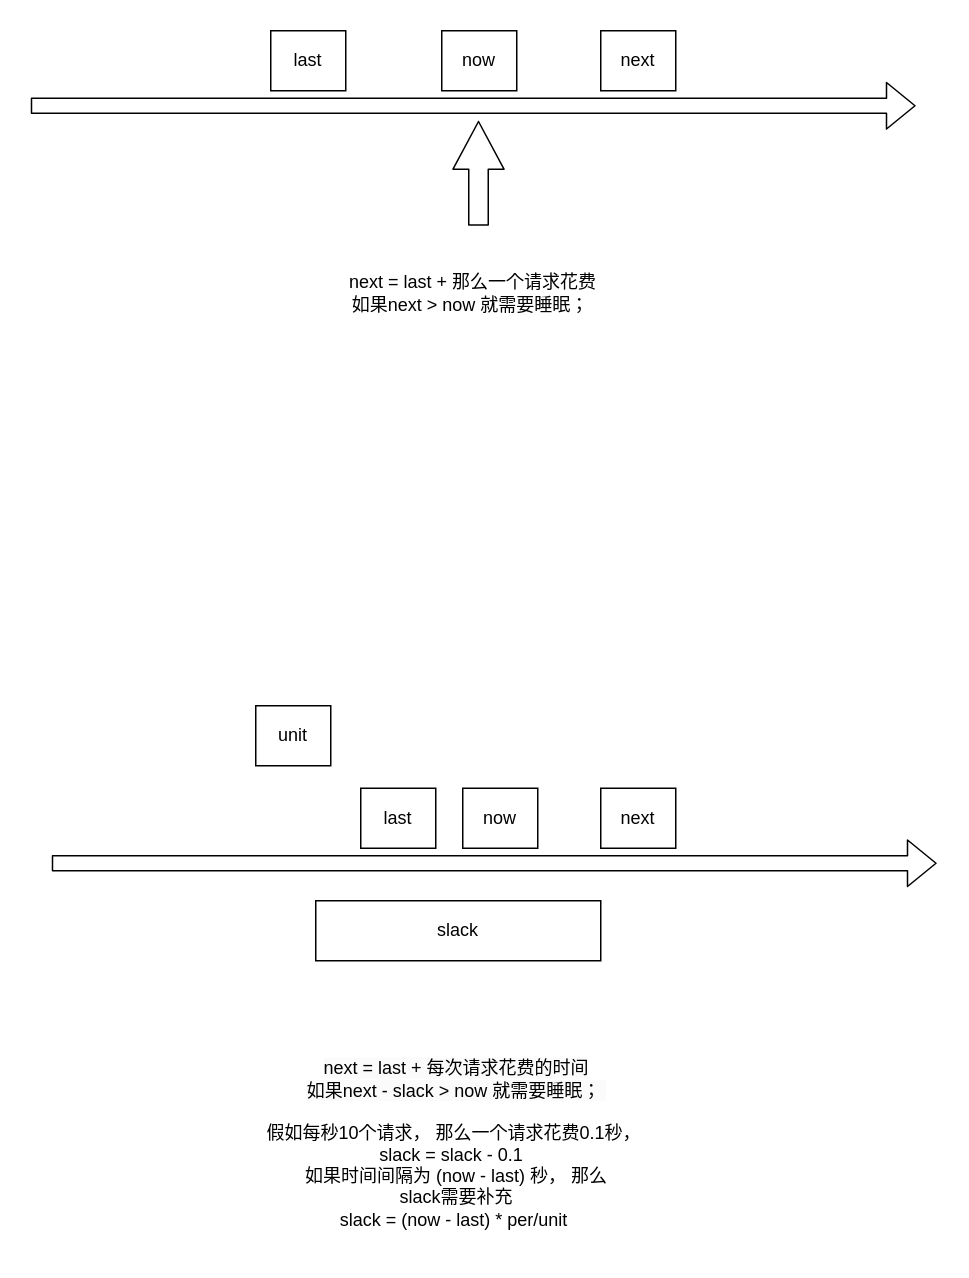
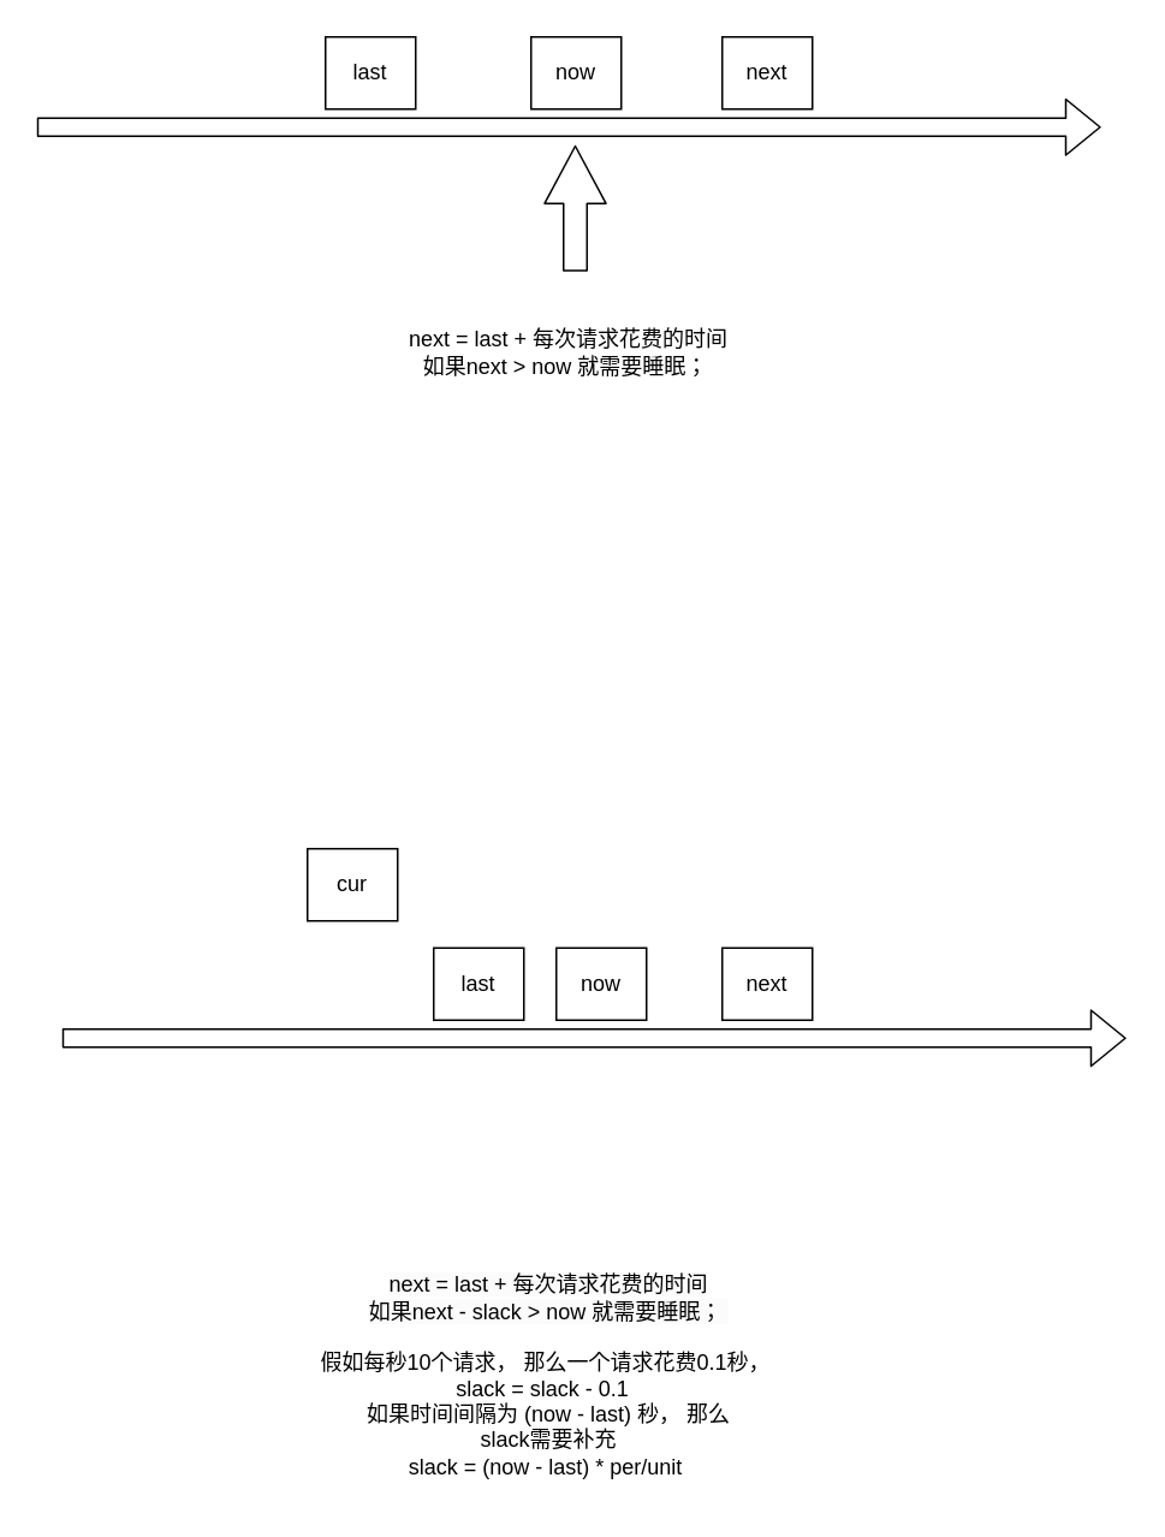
  <mxCell id="0" />
  <mxCell id="1" parent="0" />
  <mxCell id="2" value="" style="shape=flexArrow;endArrow=classic;html=1;" edge="1" parent="1"><mxGeometry width="50" height="50" relative="1" as="geometry"><mxPoint x="20" y="70" as="sourcePoint" /><mxPoint x="610" y="70" as="targetPoint" /></mxGeometry></mxCell>
  <mxCell id="3" value="now" style="rounded=0;whiteSpace=wrap;html=1;" vertex="1" parent="1"><mxGeometry x="294" y="20" width="50" height="40" as="geometry" /></mxCell>
  <mxCell id="4" value="next" style="rounded=0;whiteSpace=wrap;html=1;" vertex="1" parent="1"><mxGeometry x="400" y="20" width="50" height="40" as="geometry" /></mxCell>
  <mxCell id="5" value="" style="shape=flexArrow;endArrow=classic;html=1;width=13;endSize=10.27;" edge="1" parent="1"><mxGeometry width="50" height="50" relative="1" as="geometry"><mxPoint x="318.5" y="150" as="sourcePoint" /><mxPoint x="318.5" y="80" as="targetPoint" /></mxGeometry></mxCell>
  <mxCell id="6" value="" style="shape=flexArrow;endArrow=classic;html=1;" edge="1" parent="1"><mxGeometry width="50" height="50" relative="1" as="geometry"><mxPoint x="34" y="575" as="sourcePoint" /><mxPoint x="624" y="575" as="targetPoint" /></mxGeometry></mxCell>
  <mxCell id="7" value="now" style="rounded=0;whiteSpace=wrap;html=1;" vertex="1" parent="1"><mxGeometry x="308" y="525" width="50" height="40" as="geometry" /></mxCell>
  <mxCell id="8" value="next" style="rounded=0;whiteSpace=wrap;html=1;" vertex="1" parent="1"><mxGeometry x="400" y="525" width="50" height="40" as="geometry" /></mxCell>
- <mxCell id="9" value="slack" style="rounded=0;whiteSpace=wrap;html=1;" vertex="1" parent="1"><mxGeometry x="210" y="600" width="190" height="40" as="geometry" /></mxCell>
- <mxCell id="10" value="unit" style="rounded=0;whiteSpace=wrap;html=1;" vertex="1" parent="1"><mxGeometry x="170" y="470" width="50" height="40" as="geometry" /></mxCell>
- <mxCell id="11" value="next = last + 那么一个请求花费&lt;br&gt;如果next &amp;gt; now 就需要睡眠；&amp;nbsp;" style="text;html=1;strokeColor=none;fillColor=none;align=center;verticalAlign=middle;whiteSpace=wrap;rounded=0;" vertex="1" parent="1"><mxGeometry x="80" y="120" width="470" height="150" as="geometry" /></mxCell>
+ <mxCell id="10" value="cur" style="rounded=0;whiteSpace=wrap;html=1;" vertex="1" parent="1"><mxGeometry x="170" y="470" width="50" height="40" as="geometry" /></mxCell>
+ <mxCell id="11" value="next = last + 每次请求花费的时间&lt;br&gt;如果next &amp;gt; now 就需要睡眠；&amp;nbsp;" style="text;html=1;strokeColor=none;fillColor=none;align=center;verticalAlign=middle;whiteSpace=wrap;rounded=0;" vertex="1" parent="1"><mxGeometry x="80" y="120" width="470" height="150" as="geometry" /></mxCell>
  <mxCell id="12" value="&lt;br&gt;&lt;span style=&quot;color: rgb(0, 0, 0); font-family: Helvetica; font-size: 12px; font-style: normal; font-variant-ligatures: normal; font-variant-caps: normal; font-weight: 400; letter-spacing: normal; orphans: 2; text-align: center; text-indent: 0px; text-transform: none; widows: 2; word-spacing: 0px; -webkit-text-stroke-width: 0px; background-color: rgb(251, 251, 251); text-decoration-thickness: initial; text-decoration-style: initial; text-decoration-color: initial; float: none; display: inline !important;&quot;&gt;next = last + 每次请求花费的时间&lt;/span&gt;&lt;br style=&quot;border-color: var(--border-color); color: rgb(0, 0, 0); font-family: Helvetica; font-size: 12px; font-style: normal; font-variant-ligatures: normal; font-variant-caps: normal; font-weight: 400; letter-spacing: normal; orphans: 2; text-align: center; text-indent: 0px; text-transform: none; widows: 2; word-spacing: 0px; -webkit-text-stroke-width: 0px; background-color: rgb(251, 251, 251); text-decoration-thickness: initial; text-decoration-style: initial; text-decoration-color: initial;&quot;&gt;&lt;span style=&quot;color: rgb(0, 0, 0); font-family: Helvetica; font-size: 12px; font-style: normal; font-variant-ligatures: normal; font-variant-caps: normal; font-weight: 400; letter-spacing: normal; orphans: 2; text-align: center; text-indent: 0px; text-transform: none; widows: 2; word-spacing: 0px; -webkit-text-stroke-width: 0px; background-color: rgb(251, 251, 251); text-decoration-thickness: initial; text-decoration-style: initial; text-decoration-color: initial; float: none; display: inline !important;&quot;&gt;如果next - slack &amp;gt; now 就需要睡眠；&amp;nbsp;&lt;br&gt;&lt;/span&gt;&lt;br&gt;假如每秒10个请求， 那么一个请求花费0.1秒，&amp;nbsp;&lt;br&gt;slack = slack - 0.1&amp;nbsp;&amp;nbsp;&lt;br&gt;如果时间间隔为 (now - last) 秒， 那么&lt;br&gt;slack需要补充&lt;br&gt;slack = (now - last) * per/unit&amp;nbsp;" style="text;html=1;strokeColor=none;fillColor=none;align=center;verticalAlign=middle;whiteSpace=wrap;rounded=0;" vertex="1" parent="1"><mxGeometry x="69" y="680" width="470" height="150" as="geometry" /></mxCell>
  <mxCell id="13" value="last" style="rounded=0;whiteSpace=wrap;html=1;" vertex="1" parent="1"><mxGeometry x="180" y="20" width="50" height="40" as="geometry" /></mxCell>
  <mxCell id="14" value="last" style="rounded=0;whiteSpace=wrap;html=1;" vertex="1" parent="1"><mxGeometry x="240" y="525" width="50" height="40" as="geometry" /></mxCell>
